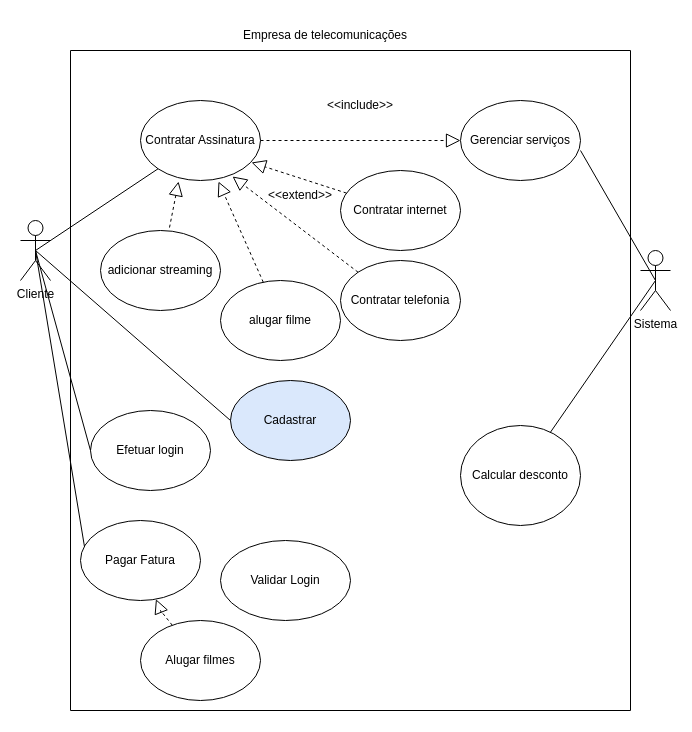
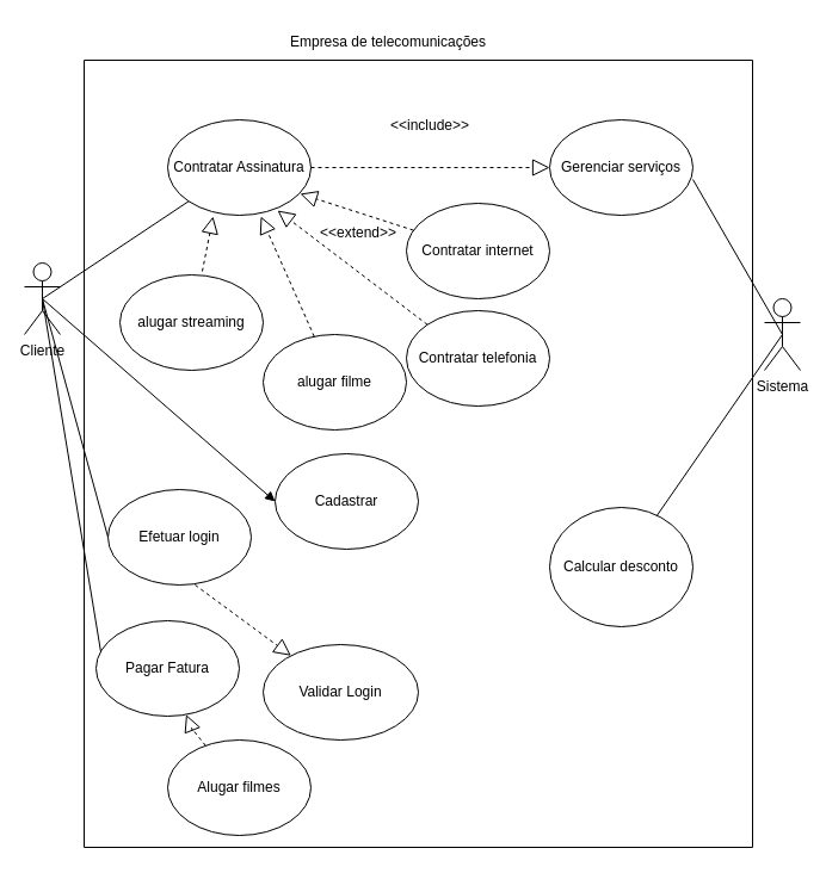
  <mxCell id="0" />
  <mxCell id="1" parent="0" />
  <mxCell id="2" value="Cliente" style="shape=umlActor;verticalLabelPosition=bottom;verticalAlign=top;html=1;outlineConnect=0;" vertex="1" parent="1"><mxGeometry x="20" y="220" width="30" height="60" as="geometry" /></mxCell>
  <mxCell id="3" value="Sistema" style="shape=umlActor;verticalLabelPosition=bottom;verticalAlign=top;html=1;outlineConnect=0;" vertex="1" parent="1"><mxGeometry x="640" y="250" width="30" height="60" as="geometry" /></mxCell>
  <mxCell id="4" value="" style="swimlane;startSize=0;" vertex="1" parent="1"><mxGeometry x="70" y="50" width="560" height="660" as="geometry" /></mxCell>
- <mxCell id="5" value="Cadastrar" style="ellipse;whiteSpace=wrap;html=1;fillColor=#dae8fc;" vertex="1" parent="4"><mxGeometry x="160" y="330" width="120" height="80" as="geometry" /></mxCell>
+ <mxCell id="5" value="Cadastrar" style="ellipse;whiteSpace=wrap;html=1;" vertex="1" parent="4"><mxGeometry x="160" y="330" width="120" height="80" as="geometry" /></mxCell>
  <mxCell id="6" value="Efetuar login" style="ellipse;whiteSpace=wrap;html=1;" vertex="1" parent="4"><mxGeometry x="20" y="360" width="120" height="80" as="geometry" /></mxCell>
  <mxCell id="7" value="Gerenciar serviços" style="ellipse;whiteSpace=wrap;html=1;" vertex="1" parent="4"><mxGeometry x="390" y="50" width="120" height="80" as="geometry" /></mxCell>
  <mxCell id="8" value="Pagar Fatura" style="ellipse;whiteSpace=wrap;html=1;" vertex="1" parent="4"><mxGeometry x="10" y="470" width="120" height="80" as="geometry" /></mxCell>
  <mxCell id="9" value="" style="endArrow=block;dashed=1;endFill=0;endSize=12;html=1;rounded=0;" edge="1" parent="4" source="21" target="8"><mxGeometry width="160" relative="1" as="geometry"><mxPoint x="75.223" y="571.309" as="sourcePoint" /><mxPoint x="138" y="512" as="targetPoint" /><Array as="points"><mxPoint x="90" y="560" /></Array></mxGeometry></mxCell>
  <mxCell id="10" value="Validar Login" style="ellipse;whiteSpace=wrap;html=1;" vertex="1" parent="4"><mxGeometry x="150" y="490" width="130" height="80" as="geometry" /></mxCell>
+ <mxCell id="11" value="" style="endArrow=block;dashed=1;endFill=0;endSize=12;html=1;rounded=0;exitX=0.608;exitY=1;exitDx=0;exitDy=0;exitPerimeter=0;" edge="1" parent="4" source="6" target="10"><mxGeometry width="160" relative="1" as="geometry"><mxPoint x="214.96" y="423" as="sourcePoint" /><mxPoint x="320.259" y="418.322" as="targetPoint" /></mxGeometry></mxCell>
  <mxCell id="12" value="&amp;lt;&amp;lt;include&amp;gt;&amp;gt;" style="text;html=1;strokeColor=none;fillColor=none;align=center;verticalAlign=middle;whiteSpace=wrap;rounded=0;" vertex="1" parent="4"><mxGeometry x="260" y="40" width="60" height="30" as="geometry" /></mxCell>
  <mxCell id="13" value="Calcular desconto" style="ellipse;whiteSpace=wrap;html=1;" vertex="1" parent="4"><mxGeometry x="390" y="375" width="120" height="100" as="geometry" /></mxCell>
  <mxCell id="14" value="Contratar Assinatura" style="ellipse;whiteSpace=wrap;html=1;" vertex="1" parent="4"><mxGeometry x="70" y="50" width="120" height="80" as="geometry" /></mxCell>
  <mxCell id="15" value="Contratar internet" style="ellipse;whiteSpace=wrap;html=1;" vertex="1" parent="4"><mxGeometry x="270" y="120" width="120" height="80" as="geometry" /></mxCell>
  <mxCell id="16" value="" style="endArrow=block;dashed=1;endFill=0;endSize=12;html=1;rounded=0;exitX=1;exitY=0.5;exitDx=0;exitDy=0;" edge="1" parent="4" source="14" target="7"><mxGeometry width="160" relative="1" as="geometry"><mxPoint x="162.426" y="228.284" as="sourcePoint" /><mxPoint x="371.05" y="298" as="targetPoint" /></mxGeometry></mxCell>
  <mxCell id="17" value="" style="endArrow=block;dashed=1;endFill=0;endSize=12;html=1;rounded=0;entryX=0.925;entryY=0.775;entryDx=0;entryDy=0;entryPerimeter=0;" edge="1" parent="4" source="15" target="14"><mxGeometry width="160" relative="1" as="geometry"><mxPoint x="200" y="100" as="sourcePoint" /><mxPoint x="190" y="120" as="targetPoint" /></mxGeometry></mxCell>
  <mxCell id="18" value="&amp;lt;&amp;lt;extend&amp;gt;&amp;gt;" style="text;html=1;strokeColor=none;fillColor=none;align=center;verticalAlign=middle;whiteSpace=wrap;rounded=0;" vertex="1" parent="4"><mxGeometry x="200" y="130" width="60" height="30" as="geometry" /></mxCell>
  <mxCell id="19" value="Contratar telefonia" style="ellipse;whiteSpace=wrap;html=1;" vertex="1" parent="4"><mxGeometry x="270" y="210" width="120" height="80" as="geometry" /></mxCell>
  <mxCell id="20" value="" style="endArrow=block;dashed=1;endFill=0;endSize=12;html=1;rounded=0;entryX=0.767;entryY=0.95;entryDx=0;entryDy=0;entryPerimeter=0;exitX=0;exitY=0;exitDx=0;exitDy=0;" edge="1" parent="4" source="19" target="14"><mxGeometry width="160" relative="1" as="geometry"><mxPoint x="243.343" y="146.019" as="sourcePoint" /><mxPoint x="150" y="120.0" as="targetPoint" /></mxGeometry></mxCell>
  <mxCell id="21" value="Alugar filmes" style="ellipse;whiteSpace=wrap;html=1;" vertex="1" parent="4"><mxGeometry x="70" y="570" width="120" height="80" as="geometry" /></mxCell>
  <mxCell id="22" value="alugar filme" style="ellipse;whiteSpace=wrap;html=1;" vertex="1" parent="4"><mxGeometry x="150" y="230" width="120" height="80" as="geometry" /></mxCell>
  <mxCell id="23" value="" style="endArrow=block;dashed=1;endFill=0;endSize=12;html=1;rounded=0;entryX=0.65;entryY=1.013;entryDx=0;entryDy=0;entryPerimeter=0;" edge="1" parent="4" source="22" target="14"><mxGeometry width="160" relative="1" as="geometry"><mxPoint x="297.574" y="261.716" as="sourcePoint" /><mxPoint x="172.04" y="136" as="targetPoint" /></mxGeometry></mxCell>
- <mxCell id="24" value="adicionar streaming" style="ellipse;whiteSpace=wrap;html=1;" vertex="1" parent="4"><mxGeometry x="30" y="180" width="120" height="80" as="geometry" /></mxCell>
+ <mxCell id="24" value="alugar streaming" style="ellipse;whiteSpace=wrap;html=1;" vertex="1" parent="4"><mxGeometry x="30" y="180" width="120" height="80" as="geometry" /></mxCell>
  <mxCell id="25" value="" style="endArrow=block;dashed=1;endFill=0;endSize=12;html=1;rounded=0;entryX=0.317;entryY=1.013;entryDx=0;entryDy=0;exitX=0.575;exitY=-0.037;exitDx=0;exitDy=0;exitPerimeter=0;entryPerimeter=0;" edge="1" parent="4" source="24" target="14"><mxGeometry width="160" relative="1" as="geometry"><mxPoint x="214.779" y="223.706" as="sourcePoint" /><mxPoint x="158" y="141.04" as="targetPoint" /></mxGeometry></mxCell>
- <mxCell id="26" value="" style="endArrow=none;html=1;rounded=0;exitX=0.5;exitY=0.5;exitDx=0;exitDy=0;exitPerimeter=0;entryX=0;entryY=0.5;entryDx=0;entryDy=0;" edge="1" parent="1" source="2" target="5"><mxGeometry width="50" height="50" relative="1" as="geometry"><mxPoint x="370" y="360" as="sourcePoint" /><mxPoint x="120" y="250" as="targetPoint" /></mxGeometry></mxCell>
+ <mxCell id="26" value="" style="endArrow=block;html=1;rounded=0;exitX=0.5;exitY=0.5;exitDx=0;exitDy=0;exitPerimeter=0;entryX=0;entryY=0.5;entryDx=0;entryDy=0;" edge="1" parent="1" source="2" target="5"><mxGeometry width="50" height="50" relative="1" as="geometry"><mxPoint x="370" y="360" as="sourcePoint" /><mxPoint x="120" y="250" as="targetPoint" /></mxGeometry></mxCell>
  <mxCell id="27" value="Empresa de telecomunicações" style="text;html=1;strokeColor=none;fillColor=none;align=center;verticalAlign=middle;whiteSpace=wrap;rounded=0;" vertex="1" parent="1"><mxGeometry x="220" y="20" width="210" height="30" as="geometry" /></mxCell>
  <mxCell id="28" value="" style="endArrow=none;html=1;rounded=0;entryX=0;entryY=0.5;entryDx=0;entryDy=0;exitX=0.5;exitY=0.5;exitDx=0;exitDy=0;exitPerimeter=0;" edge="1" parent="1" source="2" target="6"><mxGeometry width="50" height="50" relative="1" as="geometry"><mxPoint x="370" y="250" as="sourcePoint" /><mxPoint x="420" y="200" as="targetPoint" /></mxGeometry></mxCell>
  <mxCell id="29" value="" style="endArrow=none;html=1;rounded=0;entryX=0.5;entryY=0.5;entryDx=0;entryDy=0;entryPerimeter=0;" edge="1" parent="1" target="3"><mxGeometry width="50" height="50" relative="1" as="geometry"><mxPoint x="580" y="150" as="sourcePoint" /><mxPoint x="420" y="220" as="targetPoint" /></mxGeometry></mxCell>
  <mxCell id="30" value="" style="endArrow=none;html=1;rounded=0;exitX=0.033;exitY=0.325;exitDx=0;exitDy=0;entryX=0.5;entryY=0.5;entryDx=0;entryDy=0;entryPerimeter=0;exitPerimeter=0;" edge="1" parent="1" source="8" target="2"><mxGeometry width="50" height="50" relative="1" as="geometry"><mxPoint x="370" y="270" as="sourcePoint" /><mxPoint x="50" y="260" as="targetPoint" /></mxGeometry></mxCell>
  <mxCell id="31" value="" style="endArrow=none;html=1;rounded=0;entryX=0.5;entryY=0.5;entryDx=0;entryDy=0;entryPerimeter=0;" edge="1" parent="1" source="13" target="3"><mxGeometry width="50" height="50" relative="1" as="geometry"><mxPoint x="370" y="350" as="sourcePoint" /><mxPoint x="650" y="280" as="targetPoint" /></mxGeometry></mxCell>
  <mxCell id="32" value="" style="endArrow=none;html=1;rounded=0;entryX=0;entryY=1;entryDx=0;entryDy=0;exitX=0.5;exitY=0.5;exitDx=0;exitDy=0;exitPerimeter=0;" edge="1" parent="1" source="2" target="14"><mxGeometry width="50" height="50" relative="1" as="geometry"><mxPoint x="40" y="260" as="sourcePoint" /><mxPoint x="440" y="280" as="targetPoint" /></mxGeometry></mxCell>
